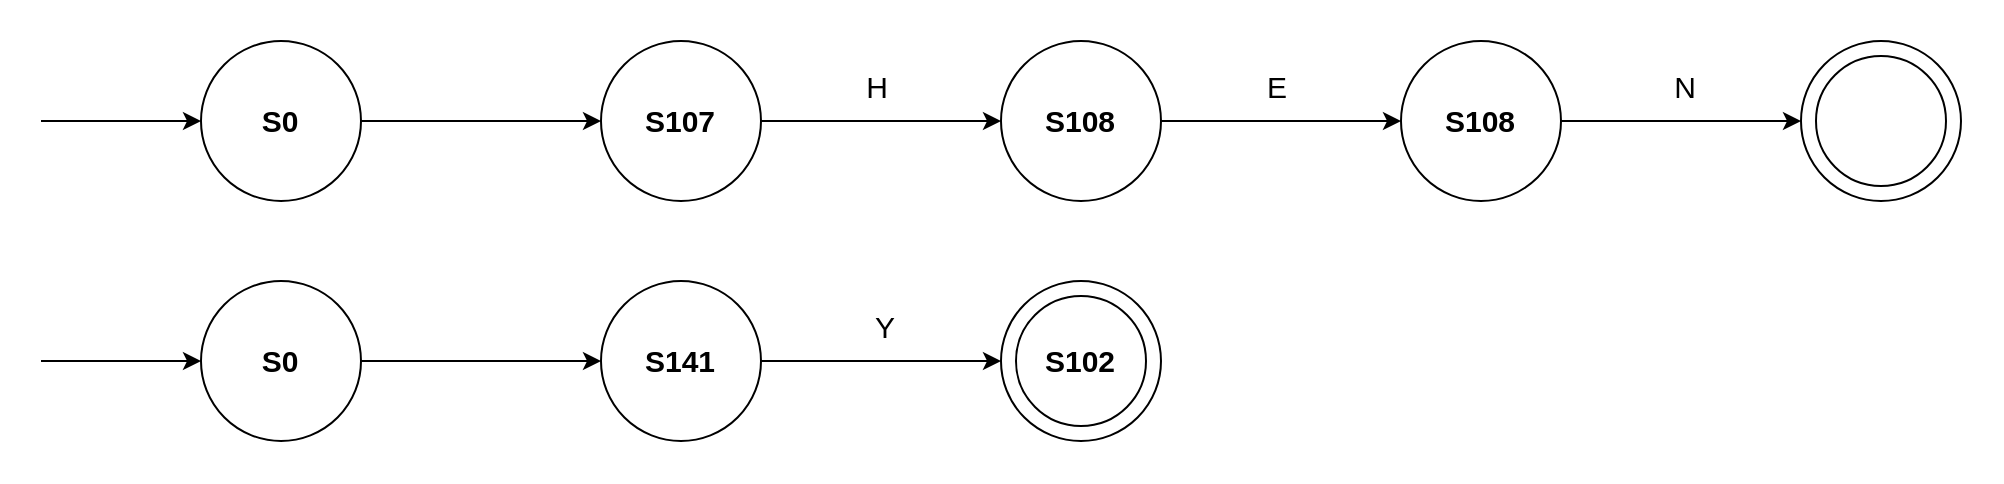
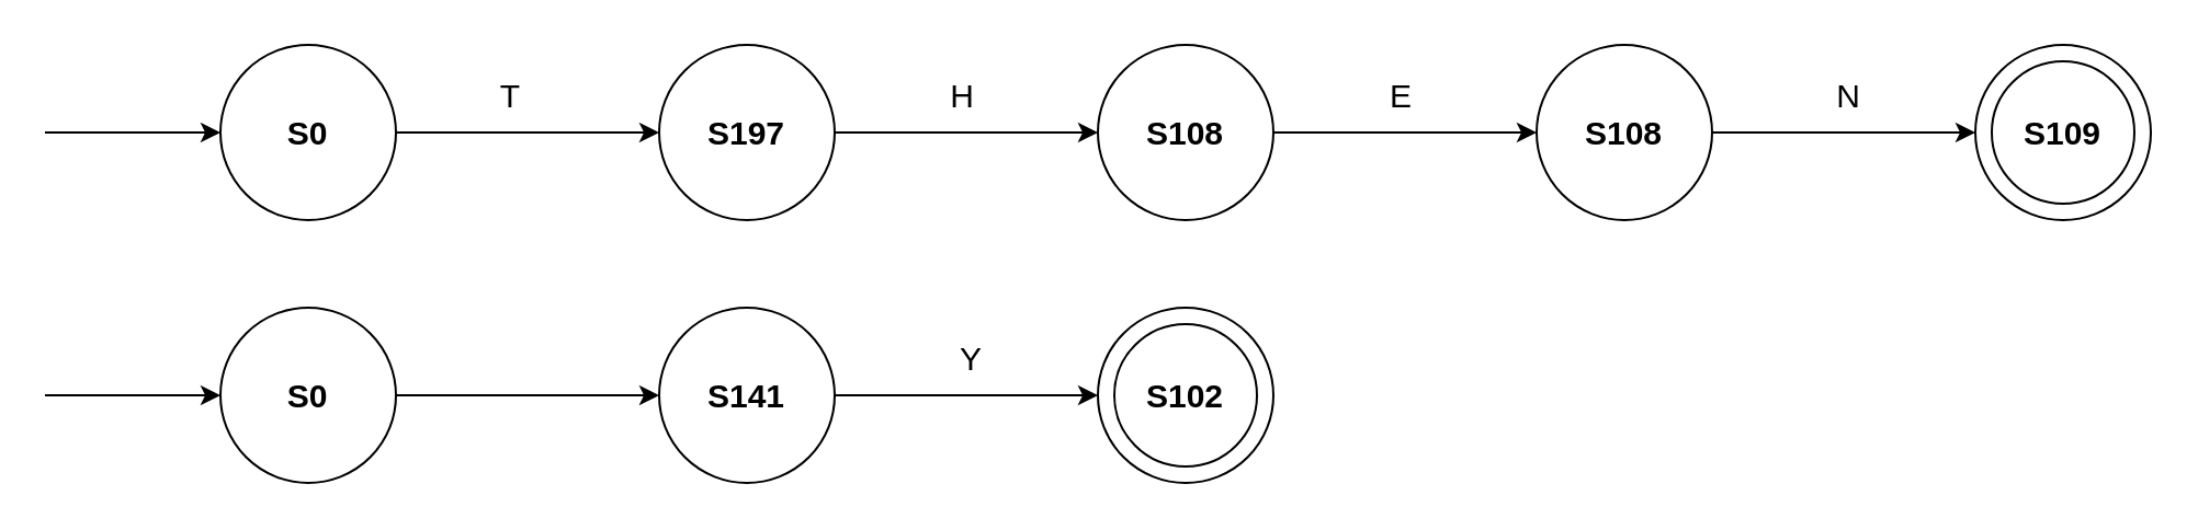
  <mxCell id="0" />
  <mxCell id="1" parent="0" />
  <mxCell id="2" value="" style="ellipse;whiteSpace=wrap;html=1;aspect=fixed;" vertex="1" parent="1"><mxGeometry y="20" width="80" height="80" as="geometry" x="700" /></mxCell>
  <mxCell id="3" value="" style="ellipse;whiteSpace=wrap;html=1;aspect=fixed;" vertex="1" parent="1"><mxGeometry x="300" y="20" width="80" height="80" as="geometry" /></mxCell>
  <mxCell id="4" value="" style="endArrow=classic;html=1;rounded=0;entryX=0;entryY=0.5;entryDx=0;entryDy=0;exitX=1;exitY=0.5;exitDx=0;exitDy=0;" edge="1" parent="1" source="14"><mxGeometry width="50" height="50" relative="1" as="geometry"><mxPoint x="220" y="60" as="sourcePoint" /><mxPoint x="300" y="60" as="targetPoint" /></mxGeometry></mxCell>
  <mxCell id="5" value="" style="endArrow=classic;html=1;rounded=0;entryX=0;entryY=0.5;entryDx=0;entryDy=0;exitX=1;exitY=0.5;exitDx=0;exitDy=0;" edge="1" parent="1" target="2"><mxGeometry width="50" height="50" relative="1" as="geometry"><mxPoint x="580" y="60" as="sourcePoint" /><mxPoint x="710" y="90" as="targetPoint" /></mxGeometry></mxCell>
- <mxCell id="6" value="&lt;b style=&quot;font-size: 15px;&quot;&gt;S107&lt;/b&gt;" style="text;html=1;strokeColor=none;fillColor=none;align=center;verticalAlign=middle;whiteSpace=wrap;rounded=0;fontSize=15;" vertex="1" parent="1"><mxGeometry x="310" y="45" width="60" height="30" as="geometry" /></mxCell>
+ <mxCell id="6" value="&lt;b style=&quot;font-size: 15px;&quot;&gt;S197&lt;/b&gt;" style="text;html=1;strokeColor=none;fillColor=none;align=center;verticalAlign=middle;whiteSpace=wrap;rounded=0;fontSize=15;" vertex="1" parent="1"><mxGeometry x="310" y="45" width="60" height="30" as="geometry" /></mxCell>
  <mxCell id="7" value="&lt;b&gt;&lt;font style=&quot;font-size: 15px;&quot;&gt;S108&lt;/font&gt;&lt;/b&gt;" style="text;html=1;strokeColor=none;fillColor=none;align=center;verticalAlign=middle;whiteSpace=wrap;rounded=0;" vertex="1" parent="1"><mxGeometry x="710" y="45" width="60" height="30" as="geometry" /></mxCell>
  <mxCell id="8" value="E" style="text;html=1;strokeColor=none;fillColor=none;align=center;verticalAlign=middle;whiteSpace=wrap;rounded=0;fontSize=15;" vertex="1" parent="1"><mxGeometry x="586" y="27.5" width="105" height="30" as="geometry" /></mxCell>
  <mxCell id="9" value="" style="ellipse;whiteSpace=wrap;html=1;aspect=fixed;" vertex="1" parent="1"><mxGeometry x="900" y="20" width="80" height="80" as="geometry" /></mxCell>
  <mxCell id="10" value="" style="ellipse;whiteSpace=wrap;html=1;aspect=fixed;" vertex="1" parent="1"><mxGeometry x="907.5" y="27.5" width="65" height="65" as="geometry" /></mxCell>
  <mxCell id="11" value="" style="endArrow=classic;html=1;rounded=0;entryX=0;entryY=0.5;entryDx=0;entryDy=0;exitX=1;exitY=0.5;exitDx=0;exitDy=0;" edge="1" parent="1" target="9"><mxGeometry width="50" height="50" relative="1" as="geometry"><mxPoint x="780" y="60" as="sourcePoint" /><mxPoint x="910" y="90" as="targetPoint" /></mxGeometry></mxCell>
+ <mxCell id="12" value="&lt;b&gt;&lt;font style=&quot;font-size: 15px;&quot;&gt;S109&lt;/font&gt;&lt;/b&gt;" style="text;html=1;strokeColor=none;fillColor=none;align=center;verticalAlign=middle;whiteSpace=wrap;rounded=0;" vertex="1" parent="1"><mxGeometry x="910" y="45" width="60" height="30" as="geometry" /></mxCell>
  <mxCell id="13" value="N" style="text;html=1;strokeColor=none;fillColor=none;align=center;verticalAlign=middle;whiteSpace=wrap;rounded=0;fontSize=15;" vertex="1" parent="1"><mxGeometry x="790" y="27.5" width="105" height="30" as="geometry" /></mxCell>
  <mxCell id="14" value="" style="ellipse;whiteSpace=wrap;html=1;aspect=fixed;" vertex="1" parent="1"><mxGeometry x="100" y="20" width="80" height="80" as="geometry" /></mxCell>
  <mxCell id="15" value="" style="endArrow=classic;html=1;rounded=0;entryX=0;entryY=0.5;entryDx=0;entryDy=0;" edge="1" parent="1"><mxGeometry width="50" height="50" relative="1" as="geometry"><mxPoint x="20" y="60" as="sourcePoint" /><mxPoint x="100" y="60" as="targetPoint" /></mxGeometry></mxCell>
  <mxCell id="16" value="&lt;b style=&quot;font-size: 15px;&quot;&gt;S0&lt;/b&gt;" style="text;html=1;strokeColor=none;fillColor=none;align=center;verticalAlign=middle;whiteSpace=wrap;rounded=0;fontSize=15;" vertex="1" parent="1"><mxGeometry x="110" y="45" width="60" height="30" as="geometry" /></mxCell>
+ <mxCell id="17" value="T" style="text;html=1;strokeColor=none;fillColor=none;align=center;verticalAlign=middle;whiteSpace=wrap;rounded=0;fontSize=15;" vertex="1" parent="1"><mxGeometry x="180" y="27.5" width="105" height="30" as="geometry" /></mxCell>
  <mxCell id="18" value="" style="ellipse;whiteSpace=wrap;html=1;aspect=fixed;" vertex="1" parent="1"><mxGeometry x="300" y="140" width="80" height="80" as="geometry" /></mxCell>
  <mxCell id="19" value="" style="ellipse;whiteSpace=wrap;html=1;aspect=fixed;" vertex="1" parent="1"><mxGeometry x="100" y="140" width="80" height="80" as="geometry" /></mxCell>
  <mxCell id="20" value="" style="endArrow=classic;html=1;rounded=0;entryX=0;entryY=0.5;entryDx=0;entryDy=0;" edge="1" parent="1"><mxGeometry width="50" height="50" relative="1" as="geometry"><mxPoint x="20" y="180" as="sourcePoint" /><mxPoint x="100" y="180" as="targetPoint" /></mxGeometry></mxCell>
  <mxCell id="21" value="" style="endArrow=classic;html=1;rounded=0;entryX=0;entryY=0.5;entryDx=0;entryDy=0;exitX=1;exitY=0.5;exitDx=0;exitDy=0;" edge="1" parent="1" source="19" target="18"><mxGeometry width="50" height="50" relative="1" as="geometry"><mxPoint x="190" y="210" as="sourcePoint" /><mxPoint x="310" y="210" as="targetPoint" /></mxGeometry></mxCell>
  <mxCell id="22" value="&lt;b style=&quot;font-size: 15px;&quot;&gt;S0&lt;/b&gt;" style="text;html=1;strokeColor=none;fillColor=none;align=center;verticalAlign=middle;whiteSpace=wrap;rounded=0;fontSize=15;" vertex="1" parent="1"><mxGeometry x="110" y="165" width="60" height="30" as="geometry" /></mxCell>
  <mxCell id="23" value="&lt;b&gt;&lt;font style=&quot;font-size: 15px;&quot;&gt;S141&lt;/font&gt;&lt;/b&gt;" style="text;html=1;strokeColor=none;fillColor=none;align=center;verticalAlign=middle;whiteSpace=wrap;rounded=0;" vertex="1" parent="1"><mxGeometry x="310" y="165" width="60" height="30" as="geometry" /></mxCell>
  <mxCell id="24" value="" style="ellipse;whiteSpace=wrap;html=1;aspect=fixed;" vertex="1" parent="1"><mxGeometry x="500" y="140" width="80" height="80" as="geometry" /></mxCell>
  <mxCell id="25" value="" style="ellipse;whiteSpace=wrap;html=1;aspect=fixed;" vertex="1" parent="1"><mxGeometry x="507.5" y="147.5" width="65" height="65" as="geometry" /></mxCell>
  <mxCell id="26" value="" style="endArrow=classic;html=1;rounded=0;entryX=0;entryY=0.5;entryDx=0;entryDy=0;exitX=1;exitY=0.5;exitDx=0;exitDy=0;" edge="1" parent="1" target="24"><mxGeometry width="50" height="50" relative="1" as="geometry"><mxPoint x="380" y="180" as="sourcePoint" /><mxPoint x="510" y="210" as="targetPoint" /></mxGeometry></mxCell>
  <mxCell id="27" value="&lt;b&gt;&lt;font style=&quot;font-size: 15px;&quot;&gt;S102&lt;/font&gt;&lt;/b&gt;" style="text;html=1;strokeColor=none;fillColor=none;align=center;verticalAlign=middle;whiteSpace=wrap;rounded=0;" vertex="1" parent="1"><mxGeometry x="510" y="165" width="60" height="30" as="geometry" /></mxCell>
  <mxCell id="28" value="Y" style="text;html=1;strokeColor=none;fillColor=none;align=center;verticalAlign=middle;whiteSpace=wrap;rounded=0;fontSize=15;" vertex="1" parent="1"><mxGeometry x="390" y="147.5" width="105" height="30" as="geometry" /></mxCell>
  <mxCell id="29" value="" style="ellipse;whiteSpace=wrap;html=1;aspect=fixed;" vertex="1" parent="1"><mxGeometry x="500" y="20" width="80" height="80" as="geometry" /></mxCell>
  <mxCell id="30" value="" style="endArrow=classic;html=1;rounded=0;entryX=0;entryY=0.5;entryDx=0;entryDy=0;exitX=1;exitY=0.5;exitDx=0;exitDy=0;" edge="1" parent="1" target="29"><mxGeometry width="50" height="50" relative="1" as="geometry"><mxPoint x="380" y="60" as="sourcePoint" /><mxPoint x="510" y="90" as="targetPoint" /></mxGeometry></mxCell>
  <mxCell id="31" value="&lt;b&gt;&lt;font style=&quot;font-size: 15px;&quot;&gt;S108&lt;/font&gt;&lt;/b&gt;" style="text;html=1;strokeColor=none;fillColor=none;align=center;verticalAlign=middle;whiteSpace=wrap;rounded=0;" vertex="1" parent="1"><mxGeometry x="510" y="45" width="60" height="30" as="geometry" /></mxCell>
  <mxCell id="32" value="H" style="text;html=1;strokeColor=none;fillColor=none;align=center;verticalAlign=middle;whiteSpace=wrap;rounded=0;fontSize=15;" vertex="1" parent="1"><mxGeometry x="386" y="27.5" width="105" height="30" as="geometry" /></mxCell>
